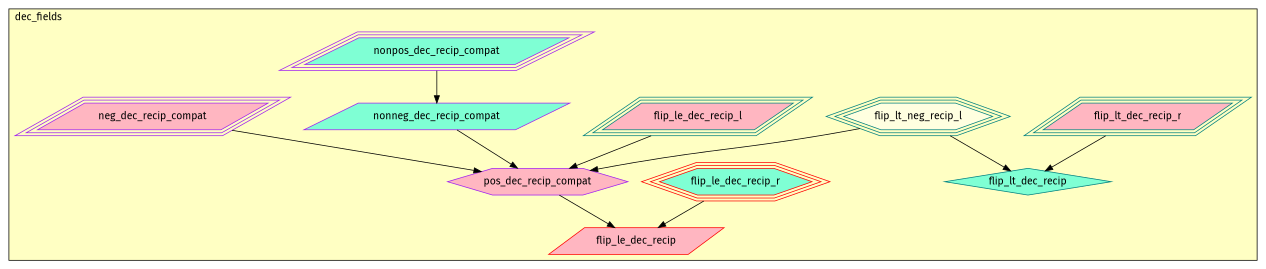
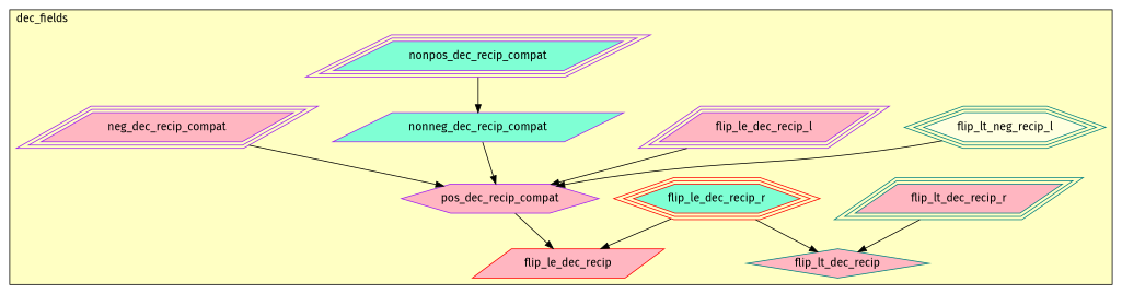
  digraph {
    fontname="Fira Sans"
    node [color=purple fillcolor=lightpink fontname="Fira Sans" peripheries=3 shape=parallelogram style=filled]
    edge [fontname="Fira Sans"]
    n1 [color=teal label=flip_lt_dec_recip_r]
    n2 [color=teal fillcolor=lightyellow label=flip_lt_neg_recip_l shape=hexagon]
-   n3 [color=teal fillcolor=aquamarine label=flip_lt_dec_recip shape=diamond peripheries=""]
+   n3 [color=teal label=flip_lt_dec_recip shape=diamond peripheries=""]
    n4 [color=red fillcolor=aquamarine label=flip_le_dec_recip_r shape=hexagon]
-   n5 [color=teal label=flip_le_dec_recip_l]
+   n5 [label=flip_le_dec_recip_l]
    n6 [color=red label=flip_le_dec_recip peripheries=""]
    n7 [fillcolor=aquamarine label=nonpos_dec_recip_compat]
    n8 [label=neg_dec_recip_compat]
    n9 [fillcolor=aquamarine label=nonneg_dec_recip_compat peripheries=""]
    n10 [label=pos_dec_recip_compat shape=hexagon peripheries=""]
    subgraph cluster_1 {
      fillcolor="#FFFFC3"
      label=dec_fields
      labeljust=l
      style=filled
      n1
      n2
      n3
      n4
      n5
      n6
      n7
      n8
      n9
      n10
    }
    n1 -> n3
-   n2 -> n3
+   n4 -> n3
    n2 -> n10
    n4 -> n6
    n5 -> n10
    n7 -> n9
    n8 -> n10
    n9 -> n10
    n10 -> n6
  }
